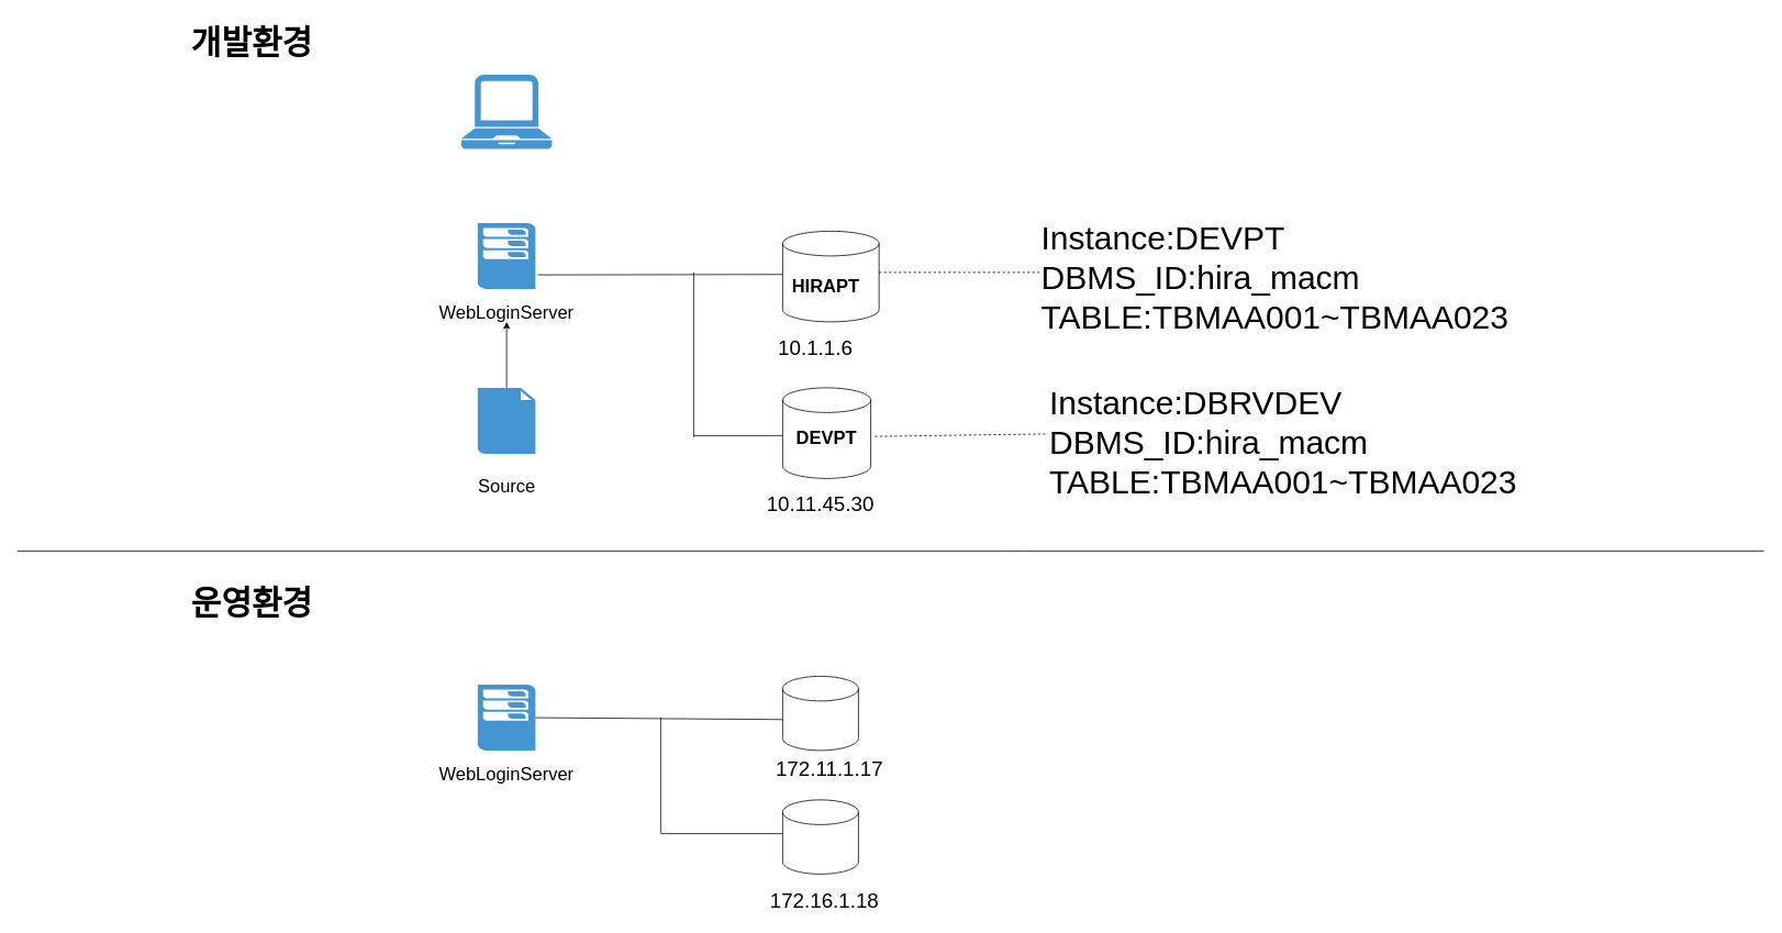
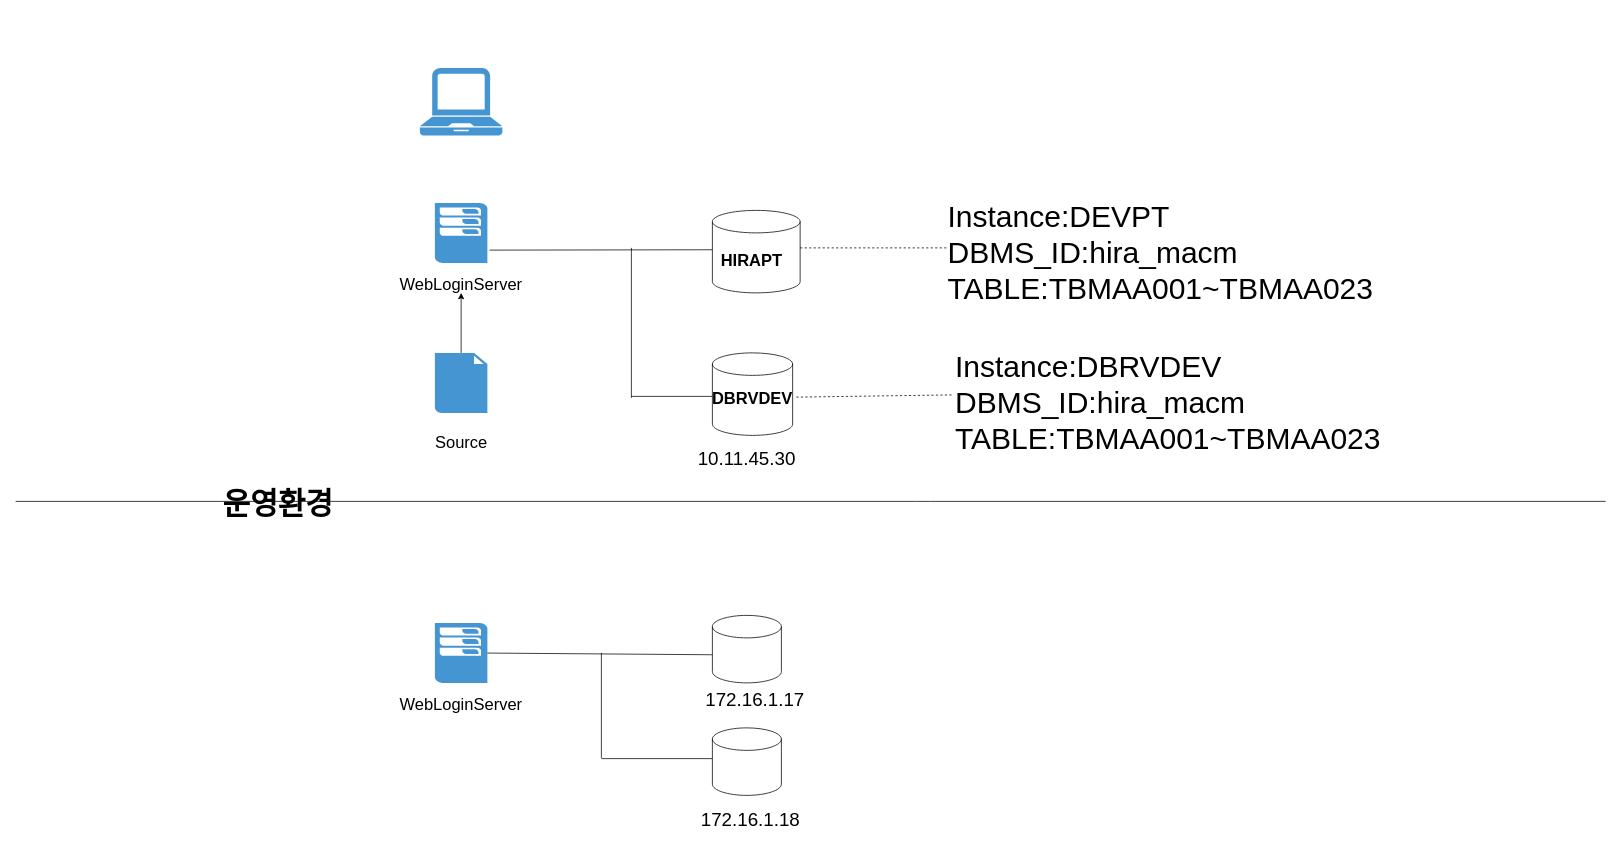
  <mxCell id="0" style=";html=1;" />
  <mxCell id="1" style=";html=1;" parent="0" />
  <mxCell id="2" value="" style="shape=cylinder3;whiteSpace=wrap;html=1;boundedLbl=1;backgroundOutline=1;size=15;fontSize=22;spacing=2;verticalAlign=top;" vertex="1" parent="1"><mxGeometry x="949" y="280" width="117" height="110" as="geometry" /></mxCell>
  <mxCell id="3" value="" style="shape=cylinder3;whiteSpace=wrap;html=1;boundedLbl=1;backgroundOutline=1;size=15;fontSize=22;spacing=2;verticalAlign=top;" vertex="1" parent="1"><mxGeometry x="949" y="470" width="107" height="110" as="geometry" /></mxCell>
  <mxCell id="4" value="" style="shape=cylinder3;whiteSpace=wrap;html=1;boundedLbl=1;backgroundOutline=1;size=15;fontSize=22;spacing=2;verticalAlign=top;" vertex="1" parent="1"><mxGeometry x="949" y="820" width="92" height="90" as="geometry" /></mxCell>
  <mxCell id="5" value="" style="shape=cylinder3;whiteSpace=wrap;html=1;boundedLbl=1;backgroundOutline=1;size=15;fontSize=22;spacing=2;verticalAlign=top;" vertex="1" parent="1"><mxGeometry x="949" y="970" width="92" height="90" as="geometry" /></mxCell>
  <mxCell id="6" value="" style="endArrow=none;html=1;fontSize=22;spacing=2;verticalAlign=top;" edge="1" parent="1"><mxGeometry width="50" height="50" relative="1" as="geometry"><mxPoint x="20" y="668" as="sourcePoint" /><mxPoint x="2140" y="668" as="targetPoint" /><Array as="points"><mxPoint x="1230" y="668" /></Array></mxGeometry></mxCell>
  <mxCell id="7" value="" style="pointerEvents=1;shadow=0;dashed=0;html=1;strokeColor=none;fillColor=#4495D1;labelPosition=center;verticalLabelPosition=bottom;verticalAlign=top;align=center;outlineConnect=0;shape=mxgraph.veeam.laptop;fontSize=22;spacing=2;" vertex="1" parent="1"><mxGeometry x="559" y="90" width="110" height="90" as="geometry" /></mxCell>
  <mxCell id="8" value="" style="pointerEvents=1;shadow=0;dashed=0;html=1;strokeColor=none;fillColor=#4495D1;labelPosition=center;verticalLabelPosition=bottom;verticalAlign=top;align=center;outlineConnect=0;shape=mxgraph.veeam.2d.esx_esxi;fontSize=22;spacing=2;" vertex="1" parent="1"><mxGeometry x="579" y="270" width="70" height="80" as="geometry" /></mxCell>
  <mxCell id="9" value="WebLoginServer" style="text;html=1;strokeColor=none;fillColor=none;align=center;verticalAlign=top;whiteSpace=wrap;rounded=0;fontSize=22;spacing=2;" vertex="1" parent="1"><mxGeometry x="514" y="360" width="200" height="40" as="geometry" /></mxCell>
  <mxCell id="10" value="" style="shadow=0;dashed=0;html=1;strokeColor=none;fillColor=#4495D1;labelPosition=center;verticalLabelPosition=bottom;verticalAlign=top;align=center;outlineConnect=0;shape=mxgraph.veeam.2d.file;fontSize=22;spacing=2;" vertex="1" parent="1"><mxGeometry x="579" y="470" width="70" height="80" as="geometry" /></mxCell>
  <mxCell id="11" value="Source" style="text;html=1;strokeColor=none;fillColor=none;align=center;verticalAlign=top;whiteSpace=wrap;rounded=0;fontSize=22;spacing=2;" vertex="1" parent="1"><mxGeometry x="570.75" y="570" width="86.5" height="30" as="geometry" /></mxCell>
- <mxCell id="12" value="&lt;font style=&quot;font-size: 40px;&quot;&gt;개발환경&lt;/font&gt;" style="text;html=1;strokeColor=none;fillColor=none;align=center;verticalAlign=top;whiteSpace=wrap;rounded=0;fontSize=40;fontStyle=1;spacing=2;" vertex="1" parent="1"><mxGeometry x="200" y="20" width="210" height="60" as="geometry" /></mxCell>
- <mxCell id="13" value="&lt;font style=&quot;font-size: 40px;&quot;&gt;운영환경&lt;/font&gt;" style="text;html=1;strokeColor=none;fillColor=none;align=center;verticalAlign=top;whiteSpace=wrap;rounded=0;fontSize=40;fontStyle=1;spacing=2;" vertex="1" parent="1"><mxGeometry x="200" y="700" width="210" height="60" as="geometry" /></mxCell>
+ <mxCell id="13" value="&lt;font style=&quot;font-size: 40px;&quot;&gt;운영환경&lt;/font&gt;" style="text;html=1;strokeColor=none;fillColor=none;align=center;verticalAlign=top;whiteSpace=wrap;rounded=0;fontSize=40;fontStyle=1;spacing=2;" vertex="1" parent="1"><mxGeometry x="265" y="640" width="210" height="60" as="geometry" /></mxCell>
  <mxCell id="14" value="" style="pointerEvents=1;shadow=0;dashed=0;html=1;strokeColor=none;fillColor=#4495D1;labelPosition=center;verticalLabelPosition=bottom;verticalAlign=top;align=center;outlineConnect=0;shape=mxgraph.veeam.2d.esx_esxi;fontSize=22;spacing=2;" vertex="1" parent="1"><mxGeometry x="579" y="830" width="70" height="80" as="geometry" /></mxCell>
  <mxCell id="15" value="WebLoginServer" style="text;html=1;strokeColor=none;fillColor=none;align=center;verticalAlign=top;whiteSpace=wrap;rounded=0;fontSize=22;spacing=2;" vertex="1" parent="1"><mxGeometry x="514" y="920" width="200" height="40" as="geometry" /></mxCell>
  <mxCell id="16" value="" style="endArrow=classic;html=1;fontSize=22;spacing=2;verticalAlign=top;" edge="1" parent="1" source="10"><mxGeometry width="50" height="50" relative="1" as="geometry"><mxPoint x="491" y="460" as="sourcePoint" /><mxPoint x="614" y="390" as="targetPoint" /></mxGeometry></mxCell>
  <mxCell id="17" value="" style="endArrow=none;html=1;fontSize=22;entryX=0;entryY=0;entryDx=0;entryDy=52.5;entryPerimeter=0;spacing=2;verticalAlign=top;" edge="1" parent="1" source="14" target="4"><mxGeometry width="50" height="50" relative="1" as="geometry"><mxPoint x="491" y="1040" as="sourcePoint" /><mxPoint x="541" y="990" as="targetPoint" /></mxGeometry></mxCell>
  <mxCell id="18" value="" style="endArrow=none;html=1;fontSize=22;spacing=2;verticalAlign=top;" edge="1" parent="1"><mxGeometry width="50" height="50" relative="1" as="geometry"><mxPoint x="801" y="1010" as="sourcePoint" /><mxPoint x="801" y="870" as="targetPoint" /></mxGeometry></mxCell>
  <mxCell id="19" value="" style="endArrow=none;html=1;fontSize=22;exitX=0;exitY=0;exitDx=0;exitDy=52.5;exitPerimeter=0;spacing=2;verticalAlign=top;" edge="1" parent="1"><mxGeometry width="50" height="50" relative="1" as="geometry"><mxPoint x="949" y="1011" as="sourcePoint" /><mxPoint x="801" y="1011" as="targetPoint" /></mxGeometry></mxCell>
  <mxCell id="20" value="" style="endArrow=none;html=1;fontSize=22;entryX=0;entryY=0;entryDx=0;entryDy=52.5;entryPerimeter=0;spacing=2;verticalAlign=top;" edge="1" parent="1" target="2"><mxGeometry width="50" height="50" relative="1" as="geometry"><mxPoint x="652" y="333" as="sourcePoint" /><mxPoint x="940" y="332.5" as="targetPoint" /></mxGeometry></mxCell>
  <mxCell id="21" value="" style="endArrow=none;html=1;fontSize=22;spacing=2;verticalAlign=top;" edge="1" parent="1"><mxGeometry width="50" height="50" relative="1" as="geometry"><mxPoint x="841" y="530" as="sourcePoint" /><mxPoint x="841" y="330" as="targetPoint" /></mxGeometry></mxCell>
  <mxCell id="22" value="" style="endArrow=none;html=1;fontSize=22;entryX=0;entryY=0.5;entryDx=0;entryDy=0;entryPerimeter=0;spacing=2;verticalAlign=top;" edge="1" parent="1"><mxGeometry width="50" height="50" relative="1" as="geometry"><mxPoint x="841" y="528" as="sourcePoint" /><mxPoint x="949" y="528" as="targetPoint" /></mxGeometry></mxCell>
  <mxCell id="23" value="HIRAPT" style="text;strokeColor=none;fillColor=none;html=1;fontSize=22;fontStyle=1;verticalAlign=top;align=center;spacing=2;" vertex="1" parent="1"><mxGeometry x="951" y="327" width="100" height="40" as="geometry" /></mxCell>
- <mxCell id="24" value="DEVPT" style="text;strokeColor=none;fillColor=none;html=1;fontSize=22;fontStyle=1;verticalAlign=top;align=center;spacing=2;" vertex="1" parent="1"><mxGeometry x="952" y="511" width="100" height="40" as="geometry" /></mxCell>
- <mxCell id="25" value="172.11.1.17" style="text;html=1;strokeColor=none;fillColor=none;align=center;verticalAlign=top;whiteSpace=wrap;rounded=0;fontSize=25;spacing=2;" vertex="1" parent="1"><mxGeometry x="906" y="910" width="200" height="40" as="geometry" /></mxCell>
+ <mxCell id="24" value="DBRVDEV" style="text;strokeColor=none;fillColor=none;html=1;fontSize=22;fontStyle=1;verticalAlign=top;align=center;spacing=2;" vertex="1" parent="1"><mxGeometry x="952" y="511" width="100" height="40" as="geometry" /></mxCell>
+ <mxCell id="25" value="172.16.1.17" style="text;html=1;strokeColor=none;fillColor=none;align=center;verticalAlign=top;whiteSpace=wrap;rounded=0;fontSize=25;spacing=2;" vertex="1" parent="1"><mxGeometry x="906" y="910" width="200" height="40" as="geometry" /></mxCell>
  <mxCell id="26" value="172.16.1.18" style="text;html=1;strokeColor=none;fillColor=none;align=center;verticalAlign=top;whiteSpace=wrap;rounded=0;fontSize=25;spacing=2;" vertex="1" parent="1"><mxGeometry x="900" y="1070" width="200" height="40" as="geometry" /></mxCell>
  <mxCell id="27" value="Instance:DEVPT&lt;br&gt;DBMS_ID:hira_macm&lt;br&gt;TABLE:TBMAA001~TBMAA023&lt;br&gt;" style="text;html=1;strokeColor=none;fillColor=none;align=left;verticalAlign=middle;whiteSpace=wrap;rounded=0;fontSize=40;" vertex="1" parent="1"><mxGeometry x="1261" y="249.5" width="570" height="171" as="geometry" /></mxCell>
  <mxCell id="28" value="" style="endArrow=none;dashed=1;html=1;fontSize=40;entryX=0;entryY=0.5;entryDx=0;entryDy=0;" edge="1" parent="1"><mxGeometry width="50" height="50" relative="1" as="geometry"><mxPoint x="1066" y="330" as="sourcePoint" /><mxPoint x="1261" y="330" as="targetPoint" /></mxGeometry></mxCell>
  <mxCell id="29" value="&lt;br&gt;Instance:DBRVDEV&lt;br&gt;DBMS_ID:hira_macm&lt;br&gt;TABLE:TBMAA001~TBMAA023" style="text;html=1;strokeColor=none;fillColor=none;align=left;verticalAlign=middle;whiteSpace=wrap;rounded=0;fontSize=40;" vertex="1" parent="1"><mxGeometry x="1271" y="426.5" width="580" height="171" as="geometry" /></mxCell>
  <mxCell id="30" value="" style="endArrow=none;dashed=1;html=1;fontSize=40;entryX=0;entryY=0.5;entryDx=0;entryDy=0;exitX=1;exitY=0.25;exitDx=0;exitDy=0;" edge="1" parent="1"><mxGeometry width="50" height="50" relative="1" as="geometry"><mxPoint x="1061" y="529" as="sourcePoint" /><mxPoint x="1271" y="526" as="targetPoint" /></mxGeometry></mxCell>
- <mxCell id="31" value="10.1.1.6" style="text;html=1;strokeColor=none;fillColor=none;align=center;verticalAlign=top;whiteSpace=wrap;rounded=0;fontSize=25;spacing=2;" vertex="1" parent="1"><mxGeometry x="889" y="400" width="200" height="40" as="geometry" /></mxCell>
  <mxCell id="32" value="10.11.45.30" style="text;html=1;strokeColor=none;fillColor=none;align=center;verticalAlign=top;whiteSpace=wrap;rounded=0;fontSize=25;spacing=2;" vertex="1" parent="1"><mxGeometry x="895" y="589" width="200" height="40" as="geometry" /></mxCell>
